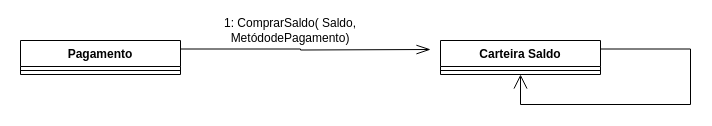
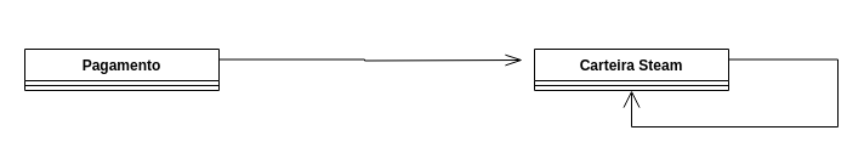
  <mxCell id="0" />
  <mxCell id="1" parent="0" />
- <mxCell id="2" value="Carteira Saldo" style="swimlane;fontStyle=1;align=center;verticalAlign=top;childLayout=stackLayout;horizontal=1;startSize=26;horizontalStack=0;resizeParent=1;resizeParentMax=0;resizeLast=0;collapsible=1;marginBottom=0;" vertex="1" parent="1"><mxGeometry x="440" y="40" width="160" height="34" as="geometry" /></mxCell>
+ <mxCell id="2" value="Carteira Steam" style="swimlane;fontStyle=1;align=center;verticalAlign=top;childLayout=stackLayout;horizontal=1;startSize=26;horizontalStack=0;resizeParent=1;resizeParentMax=0;resizeLast=0;collapsible=1;marginBottom=0;" vertex="1" parent="1"><mxGeometry x="440" y="40" width="160" height="34" as="geometry" /></mxCell>
  <mxCell id="3" value="" style="line;strokeWidth=1;fillColor=none;align=left;verticalAlign=middle;spacingTop=-1;spacingLeft=3;spacingRight=3;rotatable=0;labelPosition=right;points=[];portConstraint=eastwest;" vertex="1" parent="2"><mxGeometry y="26" width="160" height="8" as="geometry" /></mxCell>
  <mxCell id="4" style="edgeStyle=orthogonalEdgeStyle;rounded=0;jumpSize=7;orthogonalLoop=1;jettySize=auto;html=1;exitX=1;exitY=0.25;exitDx=0;exitDy=0;startArrow=none;startFill=0;startSize=13;endArrow=openThin;endFill=0;endSize=12;" edge="1" parent="1" source="5"><mxGeometry relative="1" as="geometry"><mxPoint x="430" y="49" as="targetPoint" /></mxGeometry></mxCell>
  <mxCell id="5" value="Pagamento" style="swimlane;fontStyle=1;align=center;verticalAlign=top;childLayout=stackLayout;horizontal=1;startSize=26;horizontalStack=0;resizeParent=1;resizeParentMax=0;resizeLast=0;collapsible=1;marginBottom=0;" vertex="1" parent="1"><mxGeometry x="20" y="40" width="160" height="34" as="geometry" /></mxCell>
  <mxCell id="6" value="" style="line;strokeWidth=1;fillColor=none;align=left;verticalAlign=middle;spacingTop=-1;spacingLeft=3;spacingRight=3;rotatable=0;labelPosition=right;points=[];portConstraint=eastwest;" vertex="1" parent="5"><mxGeometry y="26" width="160" height="8" as="geometry" /></mxCell>
- <mxCell id="7" value="1: ComprarSaldo( Saldo, MetódodePagamento)" style="text;html=1;strokeColor=none;fillColor=none;align=center;verticalAlign=middle;whiteSpace=wrap;rounded=0;" vertex="1" parent="1"><mxGeometry x="210" y="20" width="160" height="20" as="geometry" /></mxCell>
  <mxCell id="8" style="edgeStyle=orthogonalEdgeStyle;rounded=0;jumpSize=7;orthogonalLoop=1;jettySize=auto;html=1;exitX=1;exitY=0.25;exitDx=0;exitDy=0;entryX=0.5;entryY=1;entryDx=0;entryDy=0;startArrow=none;startFill=0;startSize=13;endArrow=open;endFill=0;endSize=12;" edge="1" parent="1" source="2" target="2"><mxGeometry relative="1" as="geometry"><Array as="points"><mxPoint x="690" y="49" /><mxPoint x="690" y="104" /><mxPoint x="520" y="104" /></Array></mxGeometry></mxCell>
